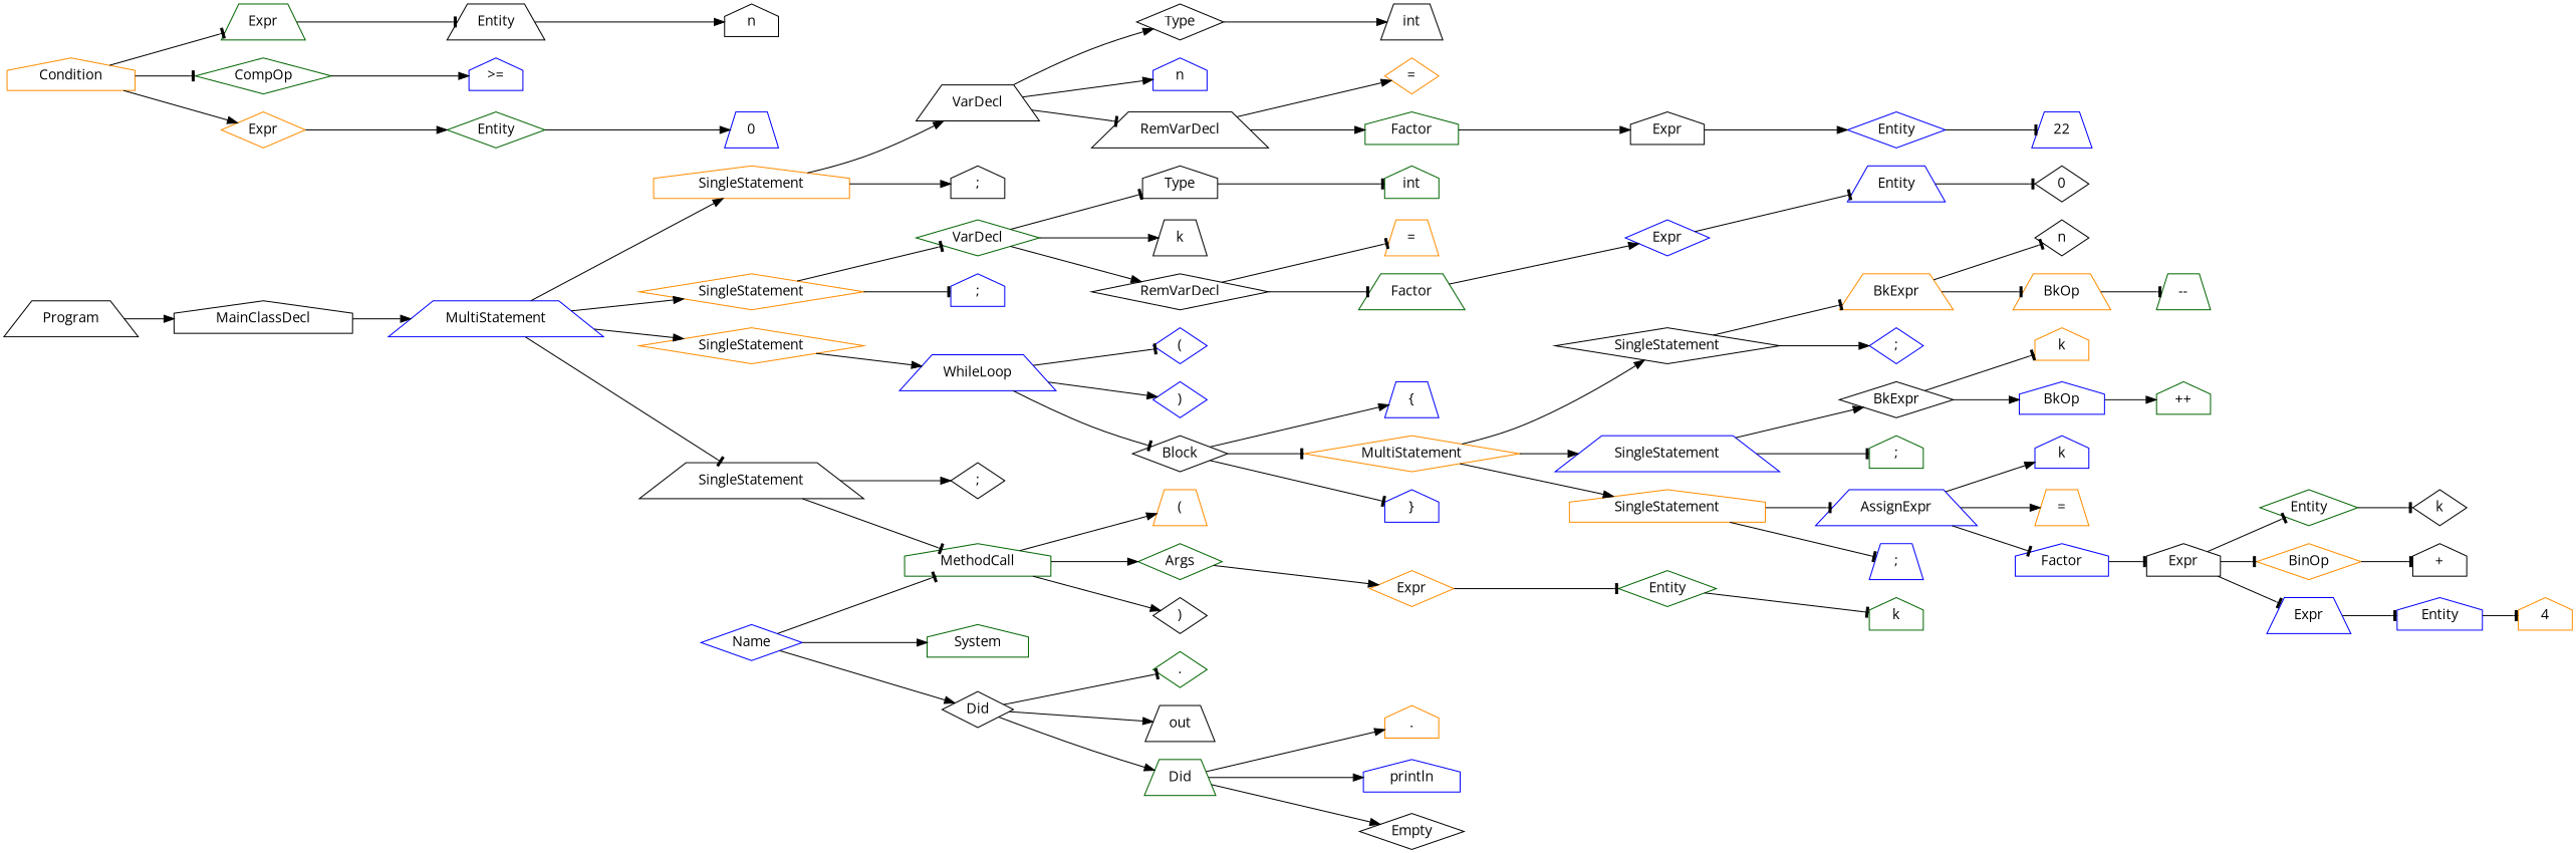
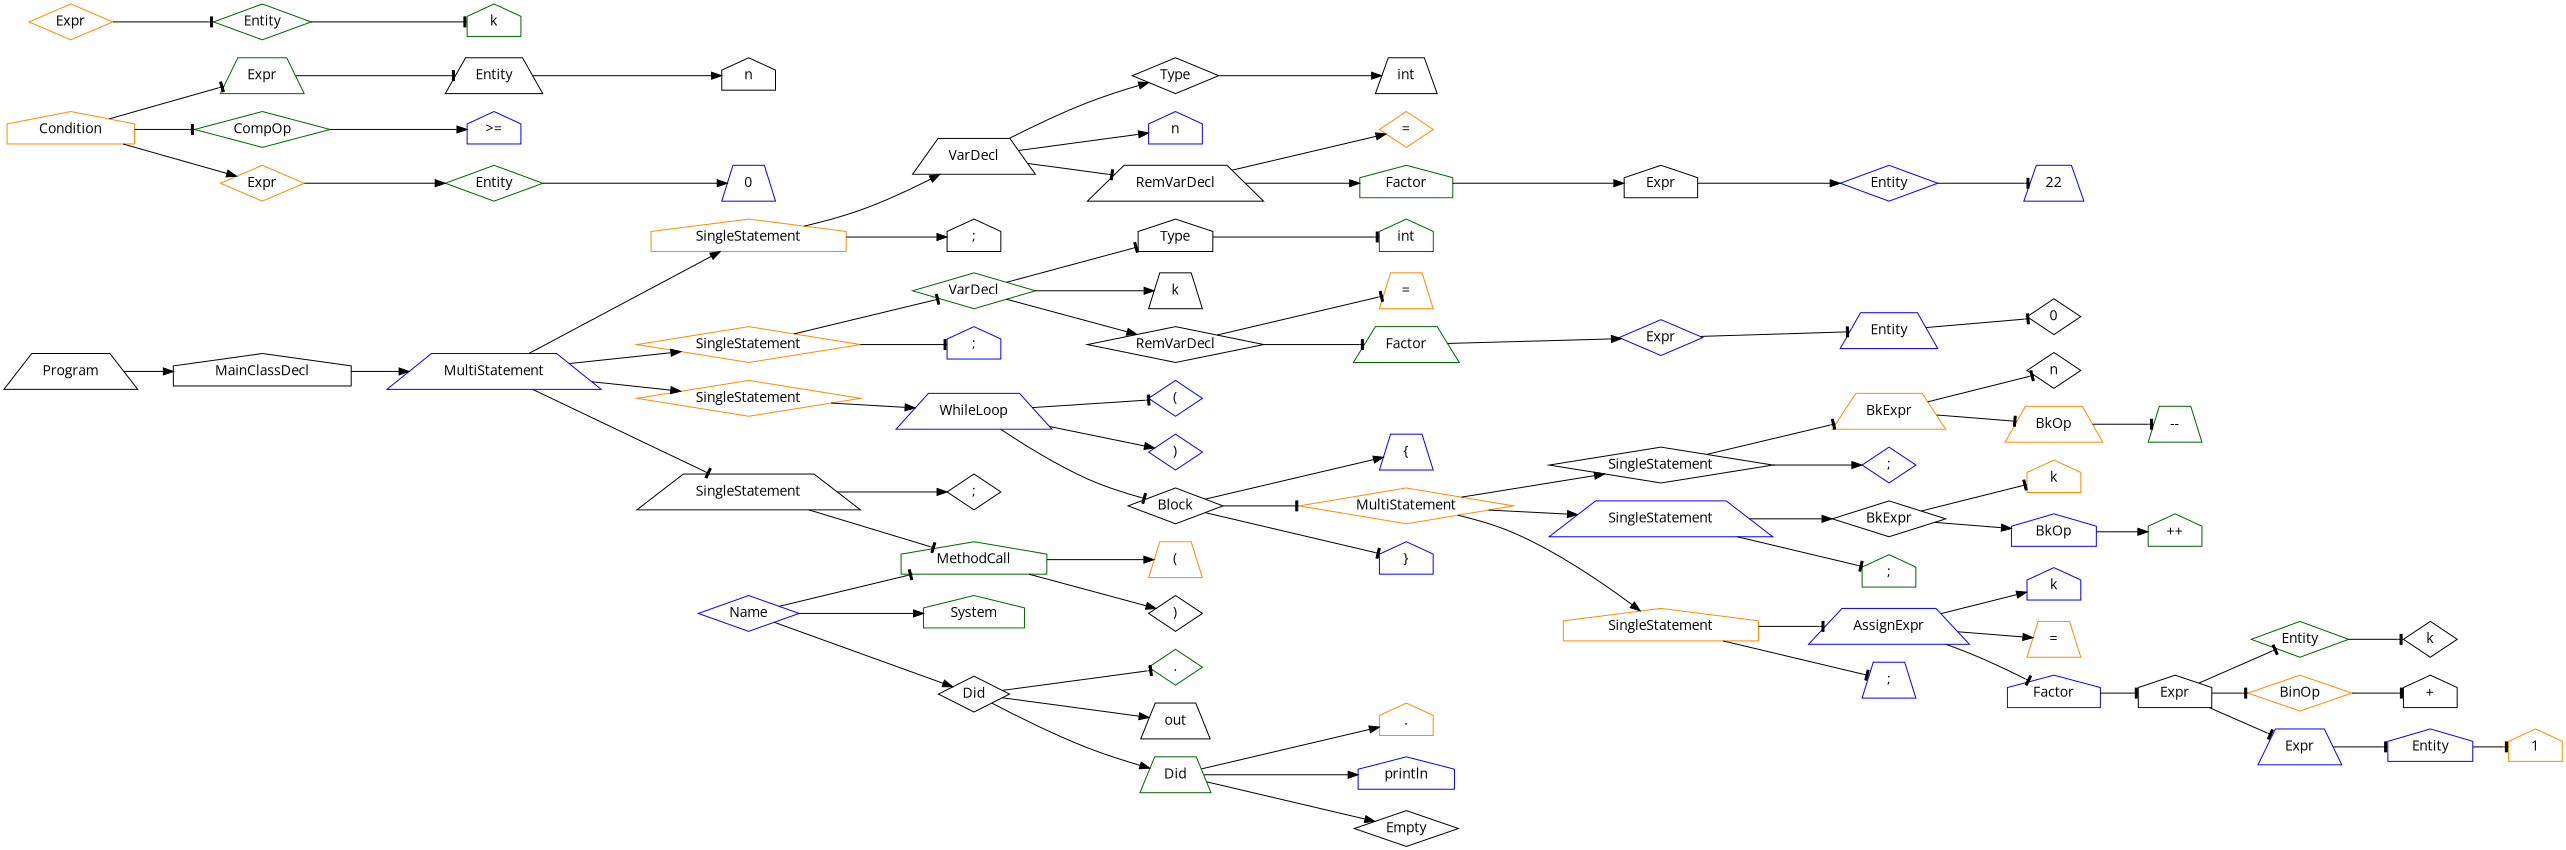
  digraph {
    fontname="Open Sans"
    rankdir=LR
    node [color=black fontname="Open Sans" shape=diamond]
    edge [arrowhead=normal fontname="Open Sans"]
    n1 [label=Program shape=trapezium]
    n2 [label=MainClassDecl shape=house]
    n3 [color=blue label=MultiStatement shape=trapezium]
    n4 [color=darkorange label=SingleStatement shape=house]
    n5 [color=darkorange label=SingleStatement]
    n6 [color=darkorange label=SingleStatement]
    n7 [label=SingleStatement shape=trapezium]
    n8 [label=VarDecl shape=trapezium]
    n9 [label=";" shape=house]
    n10 [color=darkgreen label=VarDecl]
    n11 [color=blue label=";" shape=house]
    n12 [color=blue label=WhileLoop shape=trapezium]
    n13 [color=darkgreen label=MethodCall shape=house]
    n14 [label=";"]
    n15 [label=Type]
    n16 [color=blue label=n shape=house]
    n17 [label=RemVarDecl shape=trapezium]
    n18 [label=Type shape=house]
    n19 [label=k shape=trapezium]
    n20 [label=RemVarDecl]
    n21 [color=blue label="("]
    n22 [color=blue label=")"]
    n23 [label=Block]
    n24 [color=darkorange label="(" shape=trapezium]
-   n25 [color=darkgreen label=Args]
    n26 [label=")"]
    n27 [label=int shape=trapezium]
    n28 [color=darkorange label="="]
    n29 [color=darkgreen label=Factor shape=house]
    n30 [color=darkgreen label=int shape=house]
    n31 [color=darkorange label="=" shape=trapezium]
    n32 [color=darkgreen label=Factor shape=trapezium]
    n33 [color=darkorange label=Condition shape=house]
    n34 [color=darkgreen label=Expr shape=trapezium]
    n35 [color=darkgreen label=CompOp]
    n36 [color=darkorange label=Expr]
    n37 [color=blue label="{" shape=trapezium]
    n38 [color=darkorange label=MultiStatement]
    n39 [color=blue label="}" shape=house]
    n40 [color=blue label=Name]
    n41 [color=darkgreen label=System shape=house]
    n42 [label=Did]
    n43 [color=darkorange label=Expr]
    n44 [label=Expr shape=house]
    n45 [color=blue label=Expr]
    n46 [label=Entity shape=trapezium]
    n47 [color=blue label=">=" shape=house]
    n48 [color=darkgreen label=Entity]
    n49 [label=SingleStatement]
    n50 [color=blue label=SingleStatement shape=trapezium]
    n51 [color=darkorange label=SingleStatement shape=house]
    n52 [color=darkgreen label="."]
    n53 [label=out shape=trapezium]
    n54 [color=darkgreen label=Did shape=trapezium]
    n55 [color=darkgreen label=Entity]
    n56 [color=blue label=Entity]
    n57 [color=blue label=Entity shape=trapezium]
    n58 [label=n shape=house]
    n59 [color=blue label=0 shape=trapezium]
    n60 [color=darkorange label=BkExpr shape=trapezium]
    n61 [color=blue label=";"]
    n62 [label=BkExpr]
    n63 [color=darkgreen label=";" shape=house]
    n64 [color=blue label=AssignExpr shape=trapezium]
    n65 [color=blue label=";" shape=trapezium]
    n66 [color=darkorange label="." shape=house]
    n67 [color=blue label=println shape=house]
    n68 [label=Empty]
    n69 [color=darkgreen label=k shape=house]
    n70 [color=blue label=22 shape=trapezium]
    n71 [label=0]
    n72 [label=n]
    n73 [color=darkorange label=BkOp shape=trapezium]
    n74 [color=darkorange label=k shape=house]
    n75 [color=blue label=BkOp shape=house]
    n76 [color=blue label=k shape=house]
    n77 [color=darkorange label="=" shape=trapezium]
    n78 [color=blue label=Factor shape=house]
    n79 [color=darkgreen label="--" shape=trapezium]
    n80 [color=darkgreen label="++" shape=house]
    n81 [label=Expr shape=house]
    n82 [color=darkgreen label=Entity]
    n83 [color=darkorange label=BinOp]
    n84 [color=blue label=Expr shape=trapezium]
    n85 [label=k]
    n86 [label="+" shape=house]
    n87 [color=blue label=Entity shape=house]
-   n88 [color=darkorange label=4 shape=house]
+   n88 [color=darkorange label=1 shape=house]
    n1 -> n2
    n2 -> n3
    n3 -> n4
    n3 -> n5
    n3 -> n6
    n3 -> n7 [arrowhead=tee]
    n4 -> n8
    n4 -> n9
    n5 -> n10 [arrowhead=tee]
    n5 -> n11 [arrowhead=tee]
    n6 -> n12
    n7 -> n13 [arrowhead=tee]
    n7 -> n14
    n8 -> n15
    n8 -> n16
    n8 -> n17 [arrowhead=tee]
    n10 -> n18 [arrowhead=tee]
    n10 -> n19
    n10 -> n20
    n12 -> n21 [arrowhead=tee]
    n12 -> n22
    n12 -> n23 [arrowhead=tee]
    n13 -> n24
-   n13 -> n25
    n13 -> n26
    n15 -> n27
    n17 -> n28
    n17 -> n29
    n18 -> n30 [arrowhead=tee]
    n20 -> n31 [arrowhead=tee]
    n20 -> n32 [arrowhead=tee]
    n23 -> n37
    n23 -> n38 [arrowhead=tee]
    n23 -> n39 [arrowhead=tee]
-   n25 -> n43
    n29 -> n44
    n32 -> n45
    n33 -> n34 [arrowhead=tee]
    n33 -> n35 [arrowhead=tee]
    n33 -> n36
    n34 -> n46 [arrowhead=tee]
    n35 -> n47
    n36 -> n48
    n38 -> n49
    n38 -> n50
    n38 -> n51
    n40 -> n13 [arrowhead=tee]
    n40 -> n41
    n40 -> n42
    n42 -> n52 [arrowhead=tee]
    n42 -> n53
    n42 -> n54
    n43 -> n55 [arrowhead=tee]
    n44 -> n56
    n45 -> n57 [arrowhead=tee]
    n46 -> n58
    n48 -> n59
    n49 -> n60 [arrowhead=tee]
    n49 -> n61
    n50 -> n62
    n50 -> n63 [arrowhead=tee]
    n51 -> n64 [arrowhead=tee]
    n51 -> n65 [arrowhead=tee]
    n54 -> n66
    n54 -> n67
    n54 -> n68
    n55 -> n69 [arrowhead=tee]
    n56 -> n70 [arrowhead=tee]
    n57 -> n71 [arrowhead=tee]
    n60 -> n72 [arrowhead=tee]
    n60 -> n73 [arrowhead=tee]
    n62 -> n74 [arrowhead=tee]
    n62 -> n75
    n64 -> n76
    n64 -> n77
    n64 -> n78 [arrowhead=tee]
    n73 -> n79 [arrowhead=tee]
    n75 -> n80
    n78 -> n81 [arrowhead=tee]
    n81 -> n82 [arrowhead=tee]
    n81 -> n83 [arrowhead=tee]
    n81 -> n84 [arrowhead=tee]
    n82 -> n85 [arrowhead=tee]
    n83 -> n86 [arrowhead=tee]
    n84 -> n87 [arrowhead=tee]
    n87 -> n88 [arrowhead=tee]
  }
